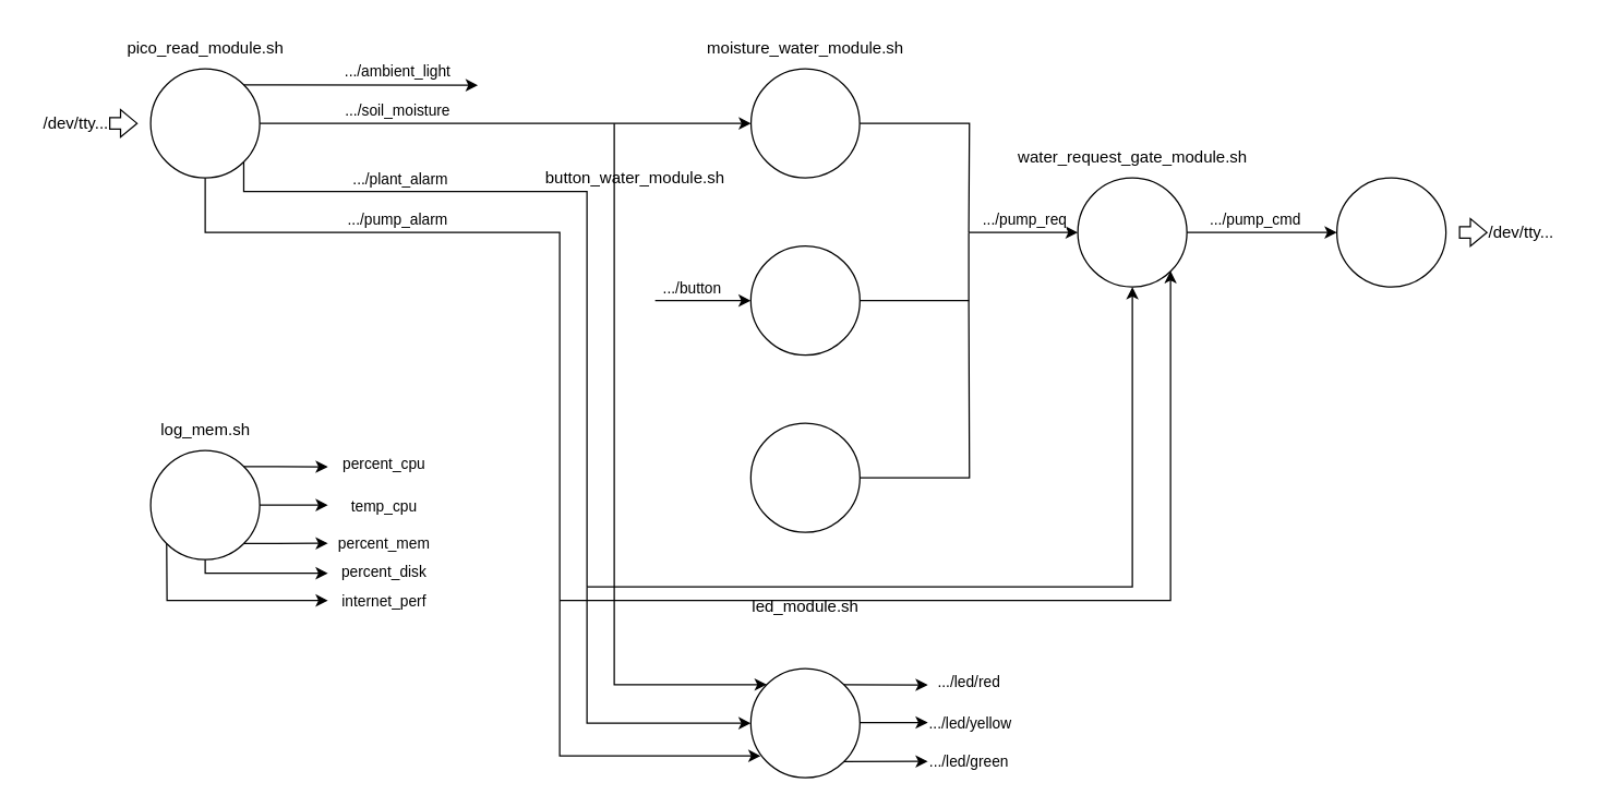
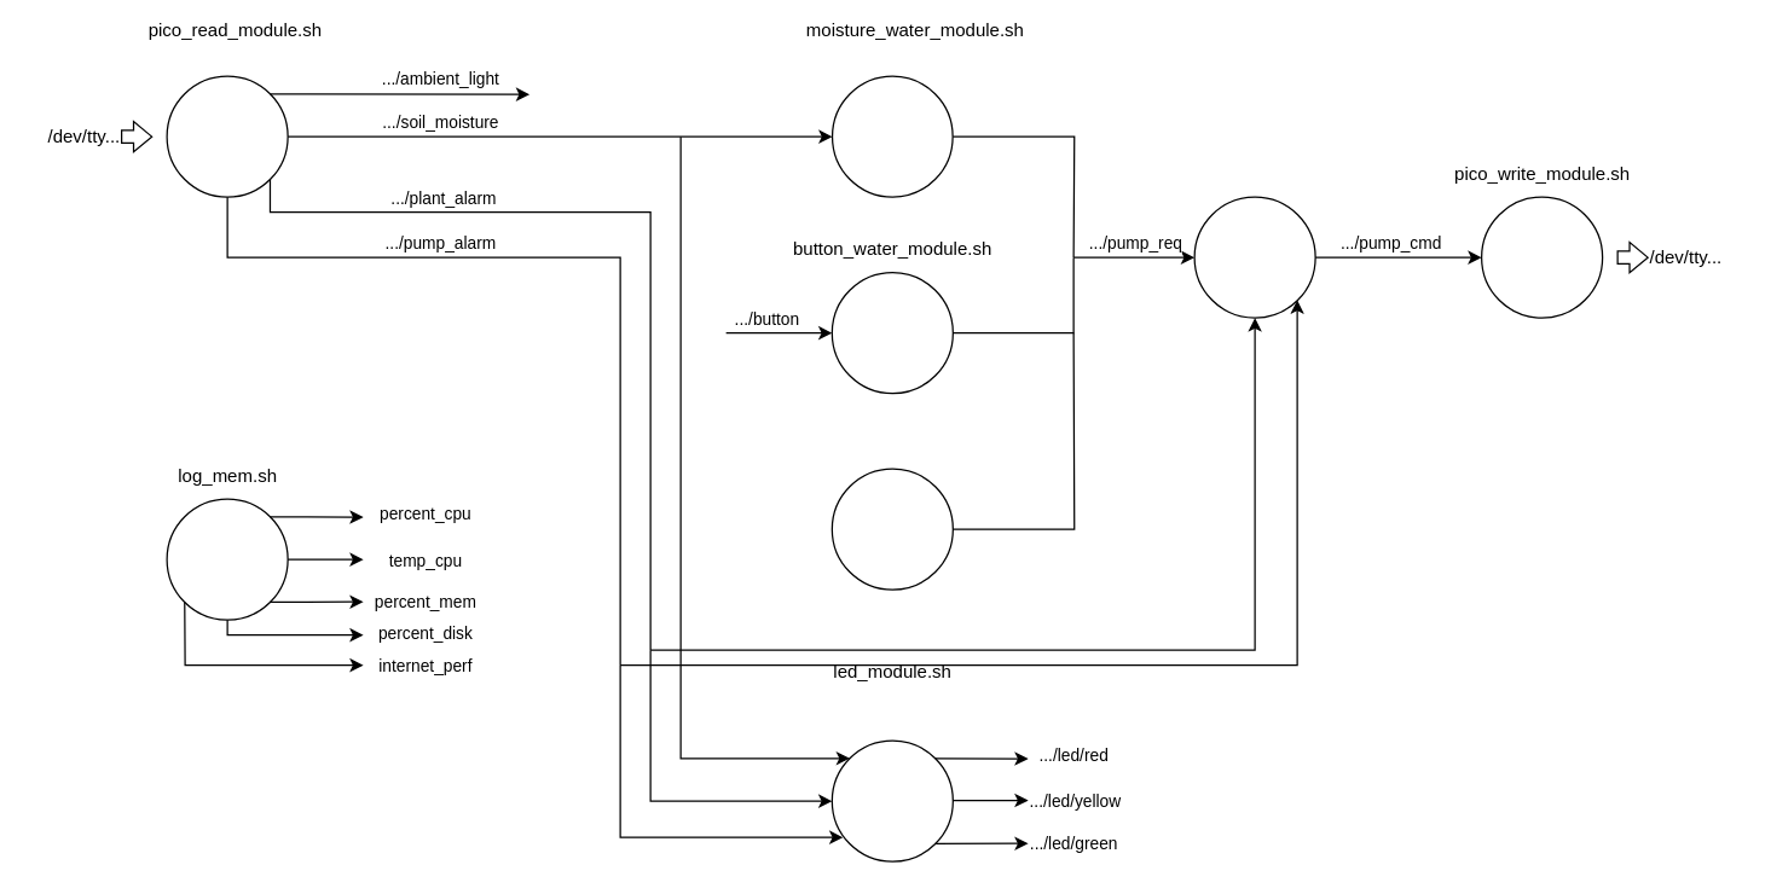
  <mxCell id="0" />
  <mxCell id="1" parent="0" />
  <mxCell id="2" style="edgeStyle=orthogonalEdgeStyle;rounded=0;orthogonalLoop=1;jettySize=auto;html=1;exitX=1;exitY=0.5;exitDx=0;exitDy=0;endArrow=none;endFill=0;" parent="1" source="3" edge="1"><mxGeometry relative="1" as="geometry"><mxPoint x="710" y="170" as="targetPoint" /></mxGeometry></mxCell>
  <mxCell id="3" value="" style="ellipse;whiteSpace=wrap;html=1;" parent="1" vertex="1"><mxGeometry x="550.33" y="50" width="79.67" height="80" as="geometry" /></mxCell>
- <mxCell id="4" value="&lt;div&gt;moisture_water_module.sh&lt;/div&gt;" style="text;html=1;align=center;verticalAlign=middle;resizable=0;points=[];autosize=1;strokeColor=none;fillColor=none;" parent="1" vertex="1"><mxGeometry x="505.17" y="20" width="170" height="30" as="geometry" /></mxCell>
+ <mxCell id="4" value="&lt;div&gt;moisture_water_module.sh&lt;/div&gt;" style="text;html=1;align=center;verticalAlign=middle;resizable=0;points=[];autosize=1;strokeColor=none;fillColor=none;" parent="1" vertex="1"><mxGeometry x="520.17" y="5" width="170" height="30" as="geometry" /></mxCell>
  <mxCell id="5" value="" style="endArrow=classic;html=1;rounded=0;exitX=1;exitY=0.5;exitDx=0;exitDy=0;edgeStyle=elbowEdgeStyle;elbow=vertical;entryX=0;entryY=0.5;entryDx=0;entryDy=0;" parent="1" source="7" target="3" edge="1"><mxGeometry width="50" height="50" relative="1" as="geometry"><mxPoint x="460.33" y="70" as="sourcePoint" /><mxPoint x="550.33" y="70" as="targetPoint" /></mxGeometry></mxCell>
  <mxCell id="6" value=".../soil_moisture" style="edgeLabel;html=1;align=center;verticalAlign=middle;resizable=0;points=[];" parent="5" vertex="1" connectable="0"><mxGeometry x="-0.407" y="-2" relative="1" as="geometry"><mxPoint x="-7" y="-12" as="offset" /></mxGeometry></mxCell>
  <mxCell id="7" value="" style="ellipse;whiteSpace=wrap;html=1;" parent="1" vertex="1"><mxGeometry x="110" y="50" width="80" height="80" as="geometry" /></mxCell>
- <mxCell id="8" value="pico_read_module.sh" style="text;html=1;align=center;verticalAlign=middle;resizable=0;points=[];autosize=1;strokeColor=none;fillColor=none;" parent="1" vertex="1"><mxGeometry x="80" y="20" width="140" height="30" as="geometry" /></mxCell>
+ <mxCell id="8" value="pico_read_module.sh" style="text;html=1;align=center;verticalAlign=middle;resizable=0;points=[];autosize=1;strokeColor=none;fillColor=none;" parent="1" vertex="1"><mxGeometry x="85" y="5" width="140" height="30" as="geometry" /></mxCell>
  <mxCell id="9" value="" style="endArrow=classic;html=1;rounded=0;exitX=1;exitY=0;exitDx=0;exitDy=0;elbow=vertical;" parent="1" source="7" edge="1"><mxGeometry width="50" height="50" relative="1" as="geometry"><mxPoint x="250" y="150" as="sourcePoint" /><mxPoint x="350" y="62" as="targetPoint" /></mxGeometry></mxCell>
  <mxCell id="10" value=".../ambient_light" style="edgeLabel;html=1;align=center;verticalAlign=middle;resizable=0;points=[];" parent="9" vertex="1" connectable="0"><mxGeometry x="-0.407" y="-2" relative="1" as="geometry"><mxPoint x="61" y="-12" as="offset" /></mxGeometry></mxCell>
  <mxCell id="11" value="" style="endArrow=none;html=1;rounded=0;edgeStyle=elbowEdgeStyle;exitX=1;exitY=1;exitDx=0;exitDy=0;endFill=0;elbow=vertical;" parent="1" source="7" edge="1"><mxGeometry width="50" height="50" relative="1" as="geometry"><mxPoint x="190" y="110" as="sourcePoint" /><mxPoint x="430" y="430" as="targetPoint" /><Array as="points"><mxPoint x="300" y="140" /></Array></mxGeometry></mxCell>
  <mxCell id="12" value=".../plant_alarm" style="edgeLabel;html=1;align=center;verticalAlign=middle;resizable=0;points=[];" parent="11" vertex="1" connectable="0"><mxGeometry x="-0.407" y="-2" relative="1" as="geometry"><mxPoint x="-31" y="-12" as="offset" /></mxGeometry></mxCell>
  <mxCell id="13" value="" style="endArrow=none;html=1;rounded=0;edgeStyle=elbowEdgeStyle;endFill=0;elbow=vertical;" parent="1" edge="1"><mxGeometry width="50" height="50" relative="1" as="geometry"><mxPoint x="150" y="130" as="sourcePoint" /><mxPoint x="410" y="440" as="targetPoint" /><Array as="points"><mxPoint x="280" y="170" /></Array></mxGeometry></mxCell>
  <mxCell id="14" value=".../pump_alarm" style="edgeLabel;html=1;align=center;verticalAlign=middle;resizable=0;points=[];" parent="13" vertex="1" connectable="0"><mxGeometry x="-0.407" y="-2" relative="1" as="geometry"><mxPoint x="11" y="-12" as="offset" /></mxGeometry></mxCell>
  <mxCell id="15" value="" style="ellipse;whiteSpace=wrap;html=1;" parent="1" vertex="1"><mxGeometry x="790" y="130" width="80" height="80" as="geometry" /></mxCell>
  <mxCell id="16" value="" style="endArrow=classic;html=1;rounded=0;edgeStyle=elbowEdgeStyle;entryX=0;entryY=0.5;entryDx=0;entryDy=0;" parent="1" target="15" edge="1"><mxGeometry width="50" height="50" relative="1" as="geometry"><mxPoint x="710" y="170" as="sourcePoint" /><mxPoint x="800" y="140" as="targetPoint" /></mxGeometry></mxCell>
  <mxCell id="17" value=".../pump_req" style="edgeLabel;html=1;align=center;verticalAlign=middle;resizable=0;points=[];" parent="16" vertex="1" connectable="0"><mxGeometry x="-0.407" y="-2" relative="1" as="geometry"><mxPoint x="16" y="-12" as="offset" /></mxGeometry></mxCell>
  <mxCell id="18" value="" style="ellipse;whiteSpace=wrap;html=1;" parent="1" vertex="1"><mxGeometry x="550.17" y="180" width="80" height="80" as="geometry" /></mxCell>
- <mxCell id="19" value="&lt;div&gt;button_water_module.sh&lt;/div&gt;" style="text;html=1;align=center;verticalAlign=middle;resizable=0;points=[];autosize=1;strokeColor=none;fillColor=none;" parent="1" vertex="1"><mxGeometry x="390.17" y="115" width="150" height="30" as="geometry" /></mxCell>
- <mxCell id="20" value="&lt;div&gt;water_request_gate_module.sh&lt;/div&gt;" style="text;html=1;align=center;verticalAlign=middle;resizable=0;points=[];autosize=1;strokeColor=none;fillColor=none;" parent="1" vertex="1"><mxGeometry x="735" y="100" width="190" height="30" as="geometry" /></mxCell>
+ <mxCell id="19" value="&lt;div&gt;button_water_module.sh&lt;/div&gt;" style="text;html=1;align=center;verticalAlign=middle;resizable=0;points=[];autosize=1;strokeColor=none;fillColor=none;" parent="1" vertex="1"><mxGeometry x="515.17" y="150" width="150" height="30" as="geometry" /></mxCell>
  <mxCell id="21" style="edgeStyle=orthogonalEdgeStyle;rounded=0;orthogonalLoop=1;jettySize=auto;html=1;exitX=1;exitY=0.5;exitDx=0;exitDy=0;endArrow=none;endFill=0;" parent="1" source="18" edge="1"><mxGeometry relative="1" as="geometry"><mxPoint x="710" y="170" as="targetPoint" /><mxPoint x="640" y="100" as="sourcePoint" /><Array as="points"><mxPoint x="710" y="220" /></Array></mxGeometry></mxCell>
  <mxCell id="22" value="" style="endArrow=classic;html=1;rounded=0;edgeStyle=elbowEdgeStyle;" parent="1" edge="1"><mxGeometry width="50" height="50" relative="1" as="geometry"><mxPoint x="480" y="220" as="sourcePoint" /><mxPoint x="550.17" y="220" as="targetPoint" /><Array as="points" /></mxGeometry></mxCell>
  <mxCell id="23" value=".../button" style="edgeLabel;html=1;align=center;verticalAlign=middle;resizable=0;points=[];" parent="22" vertex="1" connectable="0"><mxGeometry x="-0.407" y="-2" relative="1" as="geometry"><mxPoint x="5" y="-12" as="offset" /></mxGeometry></mxCell>
  <mxCell id="24" value="" style="ellipse;whiteSpace=wrap;html=1;" parent="1" vertex="1"><mxGeometry x="550.17" y="310" width="80" height="80" as="geometry" /></mxCell>
  <mxCell id="25" style="edgeStyle=orthogonalEdgeStyle;rounded=0;orthogonalLoop=1;jettySize=auto;html=1;exitX=1;exitY=0.5;exitDx=0;exitDy=0;endArrow=none;endFill=0;" parent="1" source="24" edge="1"><mxGeometry relative="1" as="geometry"><mxPoint x="710" y="220" as="targetPoint" /><mxPoint x="640" y="230" as="sourcePoint" /></mxGeometry></mxCell>
  <mxCell id="26" value="" style="shape=singleArrow;whiteSpace=wrap;html=1;arrowWidth=0.417;arrowSize=0.604;" parent="1" vertex="1"><mxGeometry x="80" y="80" width="20" height="20" as="geometry" /></mxCell>
  <mxCell id="27" value="&lt;div&gt;/dev/tty...&lt;/div&gt;" style="text;html=1;align=center;verticalAlign=middle;resizable=0;points=[];autosize=1;strokeColor=none;fillColor=none;" parent="1" vertex="1"><mxGeometry x="20" y="75" width="70" height="30" as="geometry" /></mxCell>
  <mxCell id="28" value="led_module.sh" style="text;html=1;align=center;verticalAlign=middle;resizable=0;points=[];autosize=1;strokeColor=none;fillColor=none;" parent="1" vertex="1"><mxGeometry x="535.17" y="430" width="110" height="30" as="geometry" /></mxCell>
  <mxCell id="29" value="" style="ellipse;whiteSpace=wrap;html=1;" parent="1" vertex="1"><mxGeometry x="550.17" y="490" width="80" height="80" as="geometry" /></mxCell>
  <mxCell id="30" value="" style="endArrow=classic;html=1;rounded=0;entryX=0.09;entryY=0.8;entryDx=0;entryDy=0;edgeStyle=elbowEdgeStyle;entryPerimeter=0;" parent="1" target="29" edge="1"><mxGeometry width="50" height="50" relative="1" as="geometry"><mxPoint x="410" y="440" as="sourcePoint" /><mxPoint x="500" y="440" as="targetPoint" /><Array as="points"><mxPoint x="410" y="480" /></Array></mxGeometry></mxCell>
  <mxCell id="31" value="" style="endArrow=classic;html=1;rounded=0;entryX=0;entryY=0.5;entryDx=0;entryDy=0;edgeStyle=elbowEdgeStyle;" parent="1" target="29" edge="1"><mxGeometry width="50" height="50" relative="1" as="geometry"><mxPoint x="430" y="430" as="sourcePoint" /><mxPoint x="560" y="520" as="targetPoint" /><Array as="points"><mxPoint x="430" y="460" /><mxPoint x="420" y="470" /></Array></mxGeometry></mxCell>
  <mxCell id="32" value="" style="endArrow=classic;html=1;rounded=0;edgeStyle=elbowEdgeStyle;entryX=0;entryY=0;entryDx=0;entryDy=0;" parent="1" target="29" edge="1"><mxGeometry width="50" height="50" relative="1" as="geometry"><mxPoint x="450" y="90" as="sourcePoint" /><mxPoint x="560" y="480" as="targetPoint" /><Array as="points"><mxPoint x="450" y="300" /><mxPoint x="430" y="280" /><mxPoint x="480" y="490" /></Array></mxGeometry></mxCell>
  <mxCell id="33" value="" style="endArrow=classic;html=1;rounded=0;entryX=0.5;entryY=1;entryDx=0;entryDy=0;edgeStyle=elbowEdgeStyle;" parent="1" target="15" edge="1"><mxGeometry width="50" height="50" relative="1" as="geometry"><mxPoint x="430" y="430" as="sourcePoint" /><mxPoint x="560" y="520" as="targetPoint" /><Array as="points"><mxPoint x="830" y="290" /></Array></mxGeometry></mxCell>
  <mxCell id="34" value="" style="endArrow=classic;html=1;rounded=0;entryX=1;entryY=1;entryDx=0;entryDy=0;edgeStyle=elbowEdgeStyle;" parent="1" target="15" edge="1"><mxGeometry width="50" height="50" relative="1" as="geometry"><mxPoint x="410" y="440" as="sourcePoint" /><mxPoint x="840" y="220" as="targetPoint" /><Array as="points"><mxPoint x="858" y="220" /><mxPoint x="900" y="210" /><mxPoint x="850" y="320" /></Array></mxGeometry></mxCell>
  <mxCell id="35" value="" style="endArrow=classic;html=1;rounded=0;" parent="1" edge="1"><mxGeometry width="50" height="50" relative="1" as="geometry"><mxPoint x="630" y="529.58" as="sourcePoint" /><mxPoint x="680" y="529.58" as="targetPoint" /></mxGeometry></mxCell>
  <mxCell id="36" value="&lt;div&gt;.../led/yellow&lt;/div&gt;" style="edgeLabel;html=1;align=center;verticalAlign=middle;resizable=0;points=[];" parent="35" vertex="1" connectable="0"><mxGeometry x="-0.171" relative="1" as="geometry"><mxPoint x="59" as="offset" /></mxGeometry></mxCell>
  <mxCell id="37" value="" style="endArrow=classic;html=1;rounded=0;exitX=1;exitY=0;exitDx=0;exitDy=0;" parent="1" source="29" edge="1"><mxGeometry width="50" height="50" relative="1" as="geometry"><mxPoint x="625.17" y="510" as="sourcePoint" /><mxPoint x="680" y="502" as="targetPoint" /></mxGeometry></mxCell>
  <mxCell id="38" value="&lt;div&gt;.../led/red&lt;/div&gt;" style="edgeLabel;html=1;align=center;verticalAlign=middle;resizable=0;points=[];" parent="37" vertex="1" connectable="0"><mxGeometry x="-0.408" y="1" relative="1" as="geometry"><mxPoint x="73" y="-1" as="offset" /></mxGeometry></mxCell>
  <mxCell id="39" value="" style="endArrow=classic;html=1;rounded=0;exitX=1;exitY=1;exitDx=0;exitDy=0;" parent="1" source="29" edge="1"><mxGeometry width="50" height="50" relative="1" as="geometry"><mxPoint x="630" y="560" as="sourcePoint" /><mxPoint x="680" y="558" as="targetPoint" /></mxGeometry></mxCell>
  <mxCell id="40" value="&lt;div&gt;.../led/green&lt;/div&gt;" style="edgeLabel;html=1;align=center;verticalAlign=middle;resizable=0;points=[];" parent="39" vertex="1" connectable="0"><mxGeometry x="-0.374" y="1" relative="1" as="geometry"><mxPoint x="72" as="offset" /></mxGeometry></mxCell>
  <mxCell id="41" value="log_mem.sh" style="text;html=1;align=center;verticalAlign=middle;resizable=0;points=[];autosize=1;strokeColor=none;fillColor=none;" parent="1" vertex="1"><mxGeometry x="95" y="300" width="110" height="30" as="geometry" /></mxCell>
  <mxCell id="42" value="" style="ellipse;whiteSpace=wrap;html=1;" parent="1" vertex="1"><mxGeometry x="110" y="330" width="80" height="80" as="geometry" /></mxCell>
  <mxCell id="43" value="" style="endArrow=classic;html=1;rounded=0;exitX=1;exitY=0.5;exitDx=0;exitDy=0;" parent="1" source="42" edge="1"><mxGeometry width="50" height="50" relative="1" as="geometry"><mxPoint x="192" y="369.38" as="sourcePoint" /><mxPoint x="240" y="370" as="targetPoint" /></mxGeometry></mxCell>
  <mxCell id="44" value="temp_cpu" style="edgeLabel;html=1;align=center;verticalAlign=middle;resizable=0;points=[];" parent="43" vertex="1" connectable="0"><mxGeometry x="-0.171" relative="1" as="geometry"><mxPoint x="69" as="offset" /></mxGeometry></mxCell>
  <mxCell id="45" value="" style="endArrow=classic;html=1;rounded=0;exitX=1;exitY=0;exitDx=0;exitDy=0;" parent="1" source="42" edge="1"><mxGeometry width="50" height="50" relative="1" as="geometry"><mxPoint x="180" y="341.8" as="sourcePoint" /><mxPoint x="240" y="342" as="targetPoint" /></mxGeometry></mxCell>
  <mxCell id="46" value="percent_cpu" style="edgeLabel;html=1;align=center;verticalAlign=middle;resizable=0;points=[];" parent="45" vertex="1" connectable="0"><mxGeometry x="-0.408" y="1" relative="1" as="geometry"><mxPoint x="84" y="-1" as="offset" /></mxGeometry></mxCell>
  <mxCell id="47" value="" style="endArrow=classic;html=1;rounded=0;exitX=1;exitY=1;exitDx=0;exitDy=0;" parent="1" source="42" edge="1"><mxGeometry width="50" height="50" relative="1" as="geometry"><mxPoint x="180" y="397.8" as="sourcePoint" /><mxPoint x="240" y="398" as="targetPoint" /></mxGeometry></mxCell>
  <mxCell id="48" value="percent_mem" style="edgeLabel;html=1;align=center;verticalAlign=middle;resizable=0;points=[];" parent="47" vertex="1" connectable="0"><mxGeometry x="0.351" y="1" relative="1" as="geometry"><mxPoint x="60" as="offset" /></mxGeometry></mxCell>
  <mxCell id="49" value="" style="endArrow=classic;html=1;rounded=0;edgeStyle=elbowEdgeStyle;exitX=0.5;exitY=1;exitDx=0;exitDy=0;" parent="1" source="42" edge="1"><mxGeometry width="50" height="50" relative="1" as="geometry"><mxPoint x="420" y="450" as="sourcePoint" /><mxPoint x="240" y="420" as="targetPoint" /><Array as="points"><mxPoint x="150" y="420" /></Array></mxGeometry></mxCell>
  <mxCell id="50" value="percent_disk" style="edgeLabel;html=1;align=center;verticalAlign=middle;resizable=0;points=[];" parent="49" vertex="1" connectable="0"><mxGeometry x="0.506" y="2" relative="1" as="geometry"><mxPoint x="65" as="offset" /></mxGeometry></mxCell>
  <mxCell id="51" value="" style="endArrow=classic;html=1;rounded=0;edgeStyle=elbowEdgeStyle;exitX=0;exitY=1;exitDx=0;exitDy=0;" parent="1" source="42" edge="1"><mxGeometry width="50" height="50" relative="1" as="geometry"><mxPoint x="160" y="420" as="sourcePoint" /><mxPoint x="240" y="440" as="targetPoint" /><Array as="points"><mxPoint x="122" y="420" /></Array></mxGeometry></mxCell>
  <mxCell id="52" value="&lt;div&gt;internet_perf&lt;/div&gt;" style="edgeLabel;html=1;align=center;verticalAlign=middle;resizable=0;points=[];" parent="51" vertex="1" connectable="0"><mxGeometry x="0.567" relative="1" as="geometry"><mxPoint x="75" as="offset" /></mxGeometry></mxCell>
  <mxCell id="53" value="" style="ellipse;whiteSpace=wrap;html=1;" vertex="1" parent="1"><mxGeometry x="980" y="130" width="80" height="80" as="geometry" /></mxCell>
+ <mxCell id="54" value="&lt;div&gt;pico_write_module.sh&lt;/div&gt;" style="text;html=1;align=center;verticalAlign=middle;resizable=0;points=[];autosize=1;strokeColor=none;fillColor=none;" vertex="1" parent="1"><mxGeometry x="950" y="100" width="140" height="30" as="geometry" /></mxCell>
  <mxCell id="55" value="" style="shape=singleArrow;whiteSpace=wrap;html=1;arrowWidth=0.417;arrowSize=0.604;" vertex="1" parent="1"><mxGeometry x="1070" y="160" width="20" height="20" as="geometry" /></mxCell>
  <mxCell id="56" value="&lt;div&gt;/dev/tty...&lt;/div&gt;" style="text;html=1;align=center;verticalAlign=middle;resizable=0;points=[];autosize=1;strokeColor=none;fillColor=none;" vertex="1" parent="1"><mxGeometry x="1080" y="155" width="70" height="30" as="geometry" /></mxCell>
  <mxCell id="57" value="" style="endArrow=classic;html=1;rounded=0;edgeStyle=elbowEdgeStyle;exitX=1;exitY=0.5;exitDx=0;exitDy=0;" edge="1" parent="1" source="15"><mxGeometry width="50" height="50" relative="1" as="geometry"><mxPoint x="935" y="170" as="sourcePoint" /><mxPoint x="980" y="170" as="targetPoint" /></mxGeometry></mxCell>
  <mxCell id="58" value="&lt;div&gt;.../pump_cmd&lt;/div&gt;" style="edgeLabel;html=1;align=center;verticalAlign=middle;resizable=0;points=[];" vertex="1" connectable="0" parent="57"><mxGeometry x="-0.407" y="-2" relative="1" as="geometry"><mxPoint x="16" y="-12" as="offset" /></mxGeometry></mxCell>
